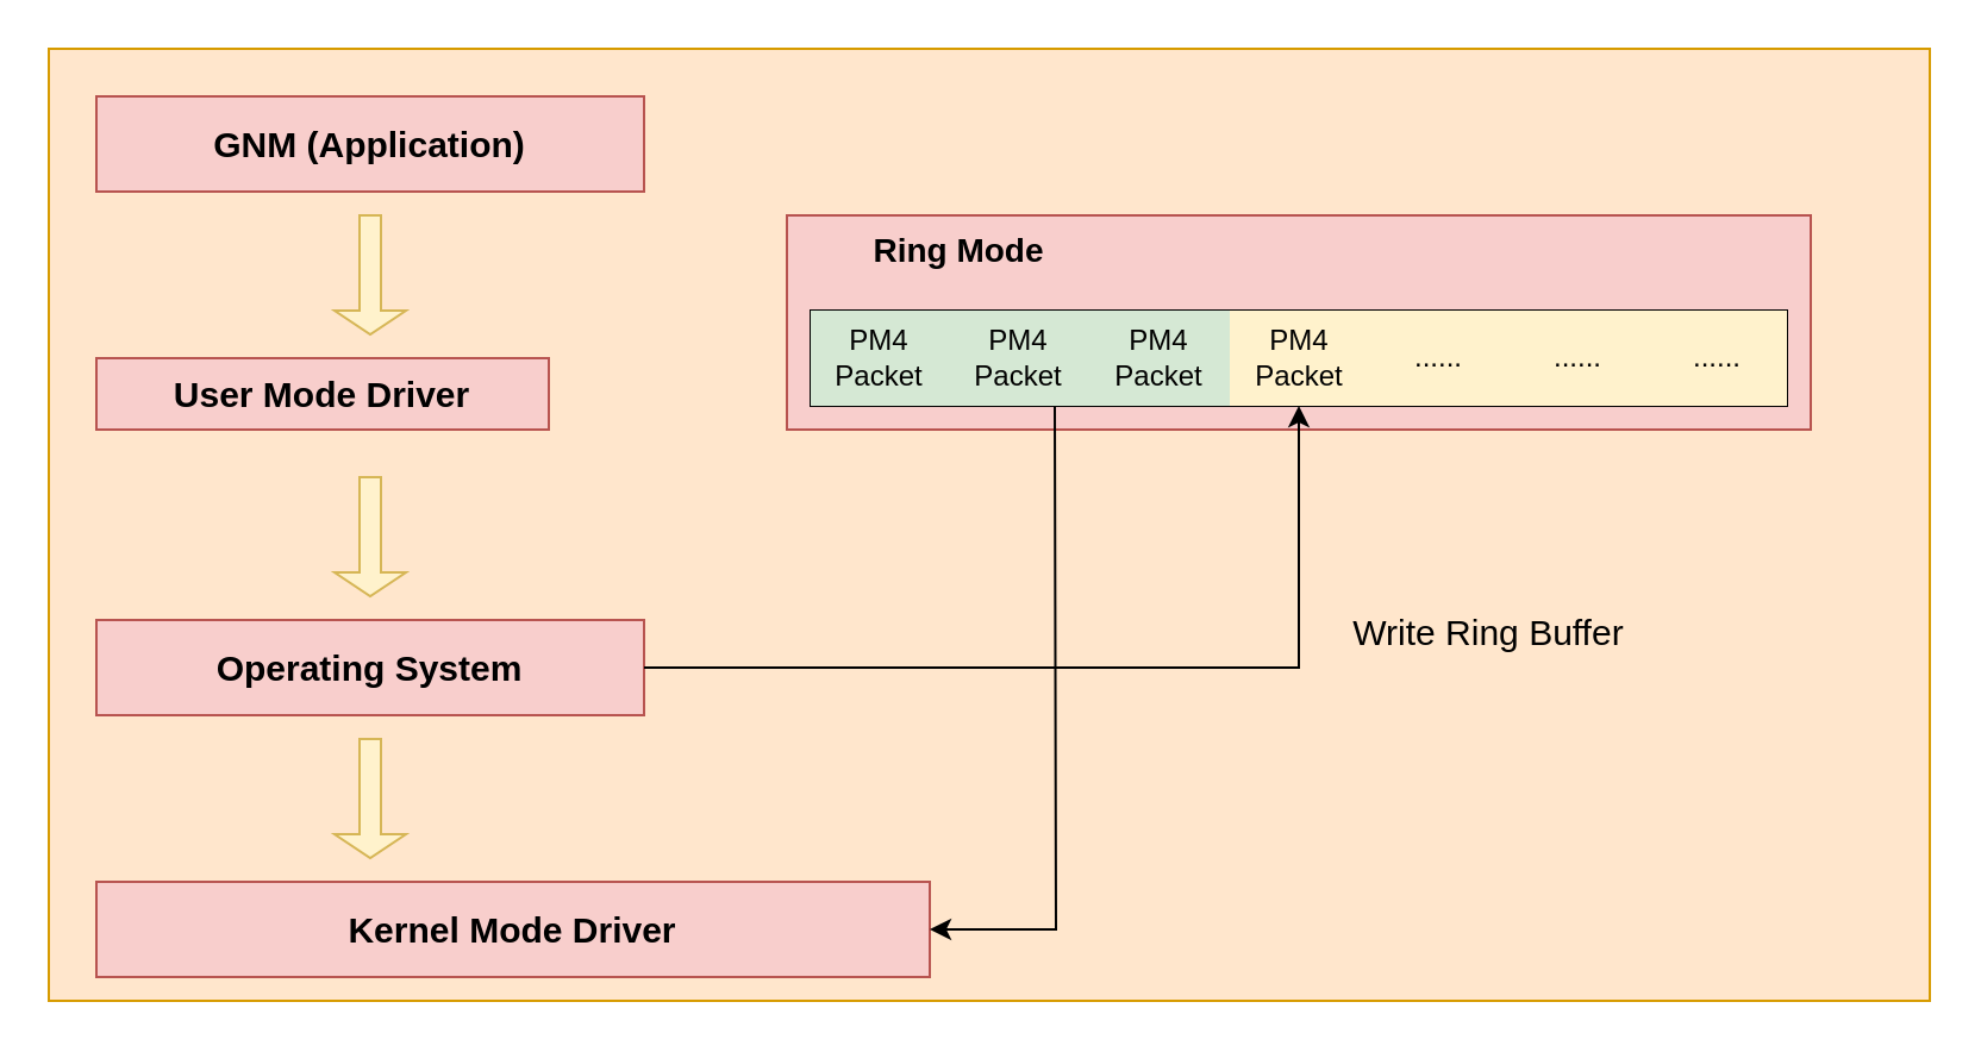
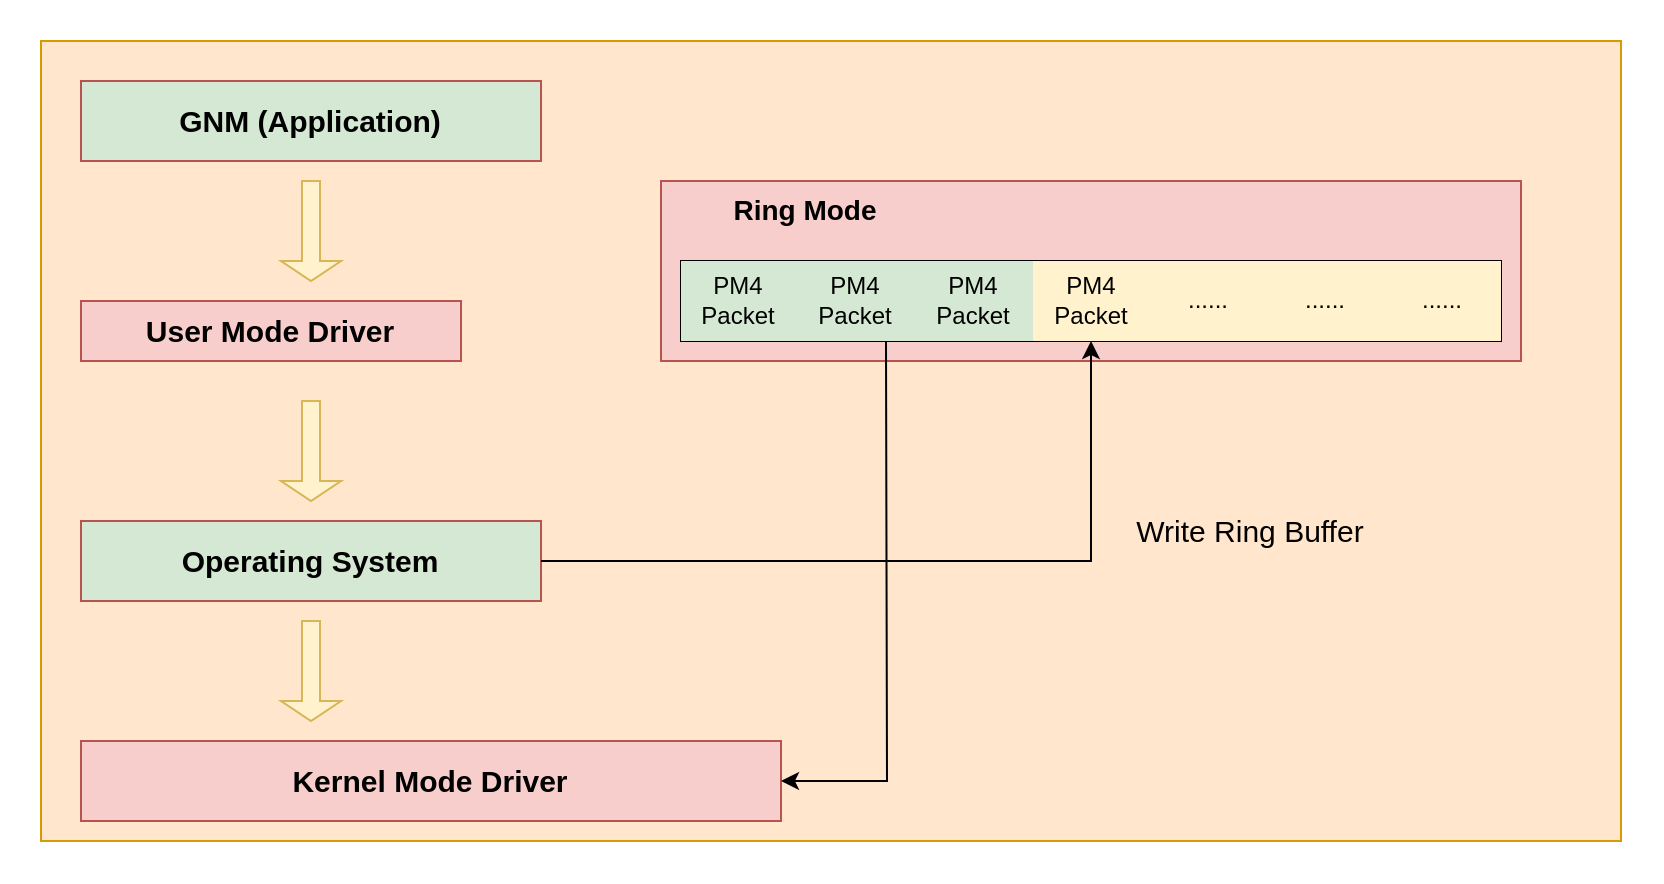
  <mxCell id="0" />
  <mxCell id="1" parent="0" />
  <mxCell id="2" value="" style="rounded=0;whiteSpace=wrap;html=1;fillColor=#ffe6cc;strokeColor=#d79b00;" vertex="1" parent="1"><mxGeometry x="20" y="20" width="790" height="400" as="geometry" /></mxCell>
- <mxCell id="3" value="GNM (Application)" style="rounded=0;whiteSpace=wrap;html=1;fontSize=15;fontStyle=1;fillColor=#f8cecc;strokeColor=#b85450;" vertex="1" parent="1"><mxGeometry x="40" y="40" width="230" height="40" as="geometry" /></mxCell>
+ <mxCell id="3" value="GNM (Application)" style="rounded=0;whiteSpace=wrap;html=1;fontSize=15;fontStyle=1;fillColor=#d5e8d4;strokeColor=#b85450;" vertex="1" parent="1"><mxGeometry x="40" y="40" width="230" height="40" as="geometry" /></mxCell>
  <mxCell id="4" value="User Mode Driver" style="rounded=0;whiteSpace=wrap;html=1;fontSize=15;fontStyle=1;fillColor=#f8cecc;strokeColor=#b85450;" vertex="1" parent="1"><mxGeometry x="40" y="150" width="190" height="30" as="geometry" /></mxCell>
- <mxCell id="5" value="Operating System" style="rounded=0;whiteSpace=wrap;html=1;fontSize=15;fontStyle=1;fillColor=#f8cecc;strokeColor=#b85450;" vertex="1" parent="1"><mxGeometry x="40" y="260" width="230" height="40" as="geometry" /></mxCell>
+ <mxCell id="5" value="Operating System" style="rounded=0;whiteSpace=wrap;html=1;fontSize=15;fontStyle=1;fillColor=#d5e8d4;strokeColor=#b85450;" vertex="1" parent="1"><mxGeometry x="40" y="260" width="230" height="40" as="geometry" /></mxCell>
  <mxCell id="6" value="Kernel Mode Driver" style="rounded=0;whiteSpace=wrap;html=1;fontSize=15;fontStyle=1;fillColor=#f8cecc;strokeColor=#b85450;" vertex="1" parent="1"><mxGeometry x="40" y="370" width="350" height="40" as="geometry" /></mxCell>
  <mxCell id="7" value="" style="shape=singleArrow;direction=south;whiteSpace=wrap;html=1;fillColor=#fff2cc;strokeColor=#d6b656;" vertex="1" parent="1"><mxGeometry x="140" y="90" width="30" height="50" as="geometry" /></mxCell>
  <mxCell id="8" value="" style="shape=singleArrow;direction=south;whiteSpace=wrap;html=1;fillColor=#fff2cc;strokeColor=#d6b656;" vertex="1" parent="1"><mxGeometry x="140" y="200" width="30" height="50" as="geometry" /></mxCell>
  <mxCell id="9" value="" style="shape=singleArrow;direction=south;whiteSpace=wrap;html=1;fillColor=#fff2cc;strokeColor=#d6b656;" vertex="1" parent="1"><mxGeometry x="140" y="310" width="30" height="50" as="geometry" /></mxCell>
  <mxCell id="10" value="" style="rounded=0;whiteSpace=wrap;html=1;fillColor=#f8cecc;strokeColor=#b85450;" vertex="1" parent="1"><mxGeometry x="330" y="90" width="430" height="90" as="geometry" /></mxCell>
  <mxCell id="11" value="" style="shape=table;startSize=0;container=1;collapsible=0;childLayout=tableLayout;fontSize=16;" vertex="1" parent="1"><mxGeometry x="340" y="130" width="410" height="40" as="geometry" /></mxCell>
  <mxCell id="12" value="" style="shape=tableRow;horizontal=0;startSize=0;swimlaneHead=0;swimlaneBody=0;strokeColor=inherit;top=0;left=0;bottom=0;right=0;collapsible=0;dropTarget=0;fillColor=none;points=[[0,0.5],[1,0.5]];portConstraint=eastwest;fontSize=16;" vertex="1" parent="11"><mxGeometry width="410" height="40" as="geometry" /></mxCell>
  <mxCell id="13" value="PM4 Packet" style="shape=partialRectangle;html=1;whiteSpace=wrap;connectable=0;strokeColor=#82b366;overflow=hidden;fillColor=#d5e8d4;top=0;left=0;bottom=0;right=0;pointerEvents=1;fontSize=12;" vertex="1" parent="12"><mxGeometry width="58" height="40" as="geometry"><mxRectangle width="58" height="40" as="alternateBounds" /></mxGeometry></mxCell>
  <mxCell id="14" value="PM4 Packet" style="shape=partialRectangle;html=1;whiteSpace=wrap;connectable=0;strokeColor=#82b366;overflow=hidden;fillColor=#d5e8d4;top=0;left=0;bottom=0;right=0;pointerEvents=1;fontSize=12;" vertex="1" parent="12"><mxGeometry x="58" width="59" height="40" as="geometry"><mxRectangle width="59" height="40" as="alternateBounds" /></mxGeometry></mxCell>
  <mxCell id="15" value="PM4 Packet" style="shape=partialRectangle;html=1;whiteSpace=wrap;connectable=0;strokeColor=#82b366;overflow=hidden;fillColor=#d5e8d4;top=0;left=0;bottom=0;right=0;pointerEvents=1;fontSize=12;" vertex="1" parent="12"><mxGeometry x="117" width="59" height="40" as="geometry"><mxRectangle width="59" height="40" as="alternateBounds" /></mxGeometry></mxCell>
  <mxCell id="16" value="PM4 Packet" style="shape=partialRectangle;html=1;whiteSpace=wrap;connectable=0;strokeColor=#d6b656;overflow=hidden;fillColor=#fff2cc;top=0;left=0;bottom=0;right=0;pointerEvents=1;fontSize=12;" vertex="1" parent="12"><mxGeometry x="176" width="59" height="40" as="geometry"><mxRectangle width="59" height="40" as="alternateBounds" /></mxGeometry></mxCell>
  <mxCell id="17" value="......" style="shape=partialRectangle;html=1;whiteSpace=wrap;connectable=0;strokeColor=#d6b656;overflow=hidden;fillColor=#fff2cc;top=0;left=0;bottom=0;right=0;pointerEvents=1;fontSize=12;" vertex="1" parent="12"><mxGeometry x="235" width="58" height="40" as="geometry"><mxRectangle width="58" height="40" as="alternateBounds" /></mxGeometry></mxCell>
  <mxCell id="18" value="......" style="shape=partialRectangle;html=1;whiteSpace=wrap;connectable=0;strokeColor=#d6b656;overflow=hidden;fillColor=#fff2cc;top=0;left=0;bottom=0;right=0;pointerEvents=1;fontSize=12;" vertex="1" parent="12"><mxGeometry x="293" width="59" height="40" as="geometry"><mxRectangle width="59" height="40" as="alternateBounds" /></mxGeometry></mxCell>
  <mxCell id="19" value="......" style="shape=partialRectangle;html=1;whiteSpace=wrap;connectable=0;strokeColor=#d6b656;overflow=hidden;fillColor=#fff2cc;top=0;left=0;bottom=0;right=0;pointerEvents=1;fontSize=12;" vertex="1" parent="12"><mxGeometry x="352" width="58" height="40" as="geometry"><mxRectangle width="58" height="40" as="alternateBounds" /></mxGeometry></mxCell>
  <mxCell id="20" value="Ring Mode" style="text;html=1;align=center;verticalAlign=middle;whiteSpace=wrap;rounded=0;fontStyle=1;fontSize=14;" vertex="1" parent="1"><mxGeometry x="333" y="90" width="139" height="30" as="geometry" /></mxCell>
  <mxCell id="21" value="" style="endArrow=classic;html=1;rounded=0;exitX=0.25;exitY=1;exitDx=0;exitDy=0;entryX=1;entryY=0.5;entryDx=0;entryDy=0;" edge="1" parent="1" source="11" target="6"><mxGeometry width="50" height="50" relative="1" as="geometry"><mxPoint x="280" y="290" as="sourcePoint" /><mxPoint x="360" y="345" as="targetPoint" /><Array as="points"><mxPoint x="443" y="390" /></Array></mxGeometry></mxCell>
  <mxCell id="22" value="" style="endArrow=classic;html=1;rounded=0;exitX=1;exitY=0.5;exitDx=0;exitDy=0;entryX=0.5;entryY=1;entryDx=0;entryDy=0;" edge="1" parent="1" source="5" target="11"><mxGeometry width="50" height="50" relative="1" as="geometry"><mxPoint x="370" y="-10" as="sourcePoint" /><mxPoint x="560" y="260" as="targetPoint" /><Array as="points"><mxPoint x="545" y="280" /></Array></mxGeometry></mxCell>
  <mxCell id="23" value="Write Ring Buffer" style="text;html=1;align=center;verticalAlign=middle;whiteSpace=wrap;rounded=0;fontSize=15;" vertex="1" parent="1"><mxGeometry x="530" y="250" width="190" height="30" as="geometry" /></mxCell>
